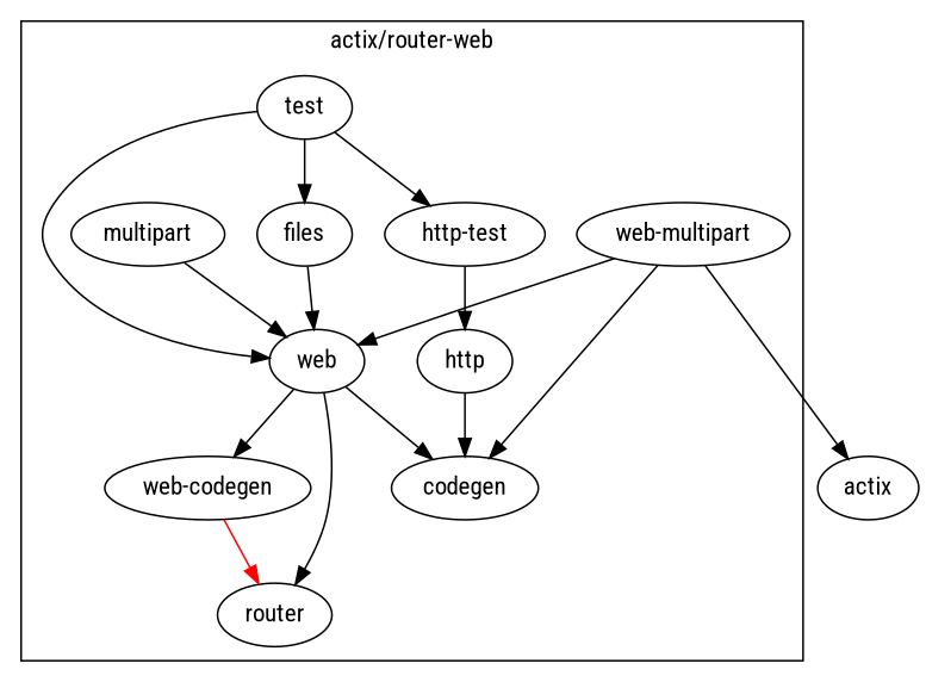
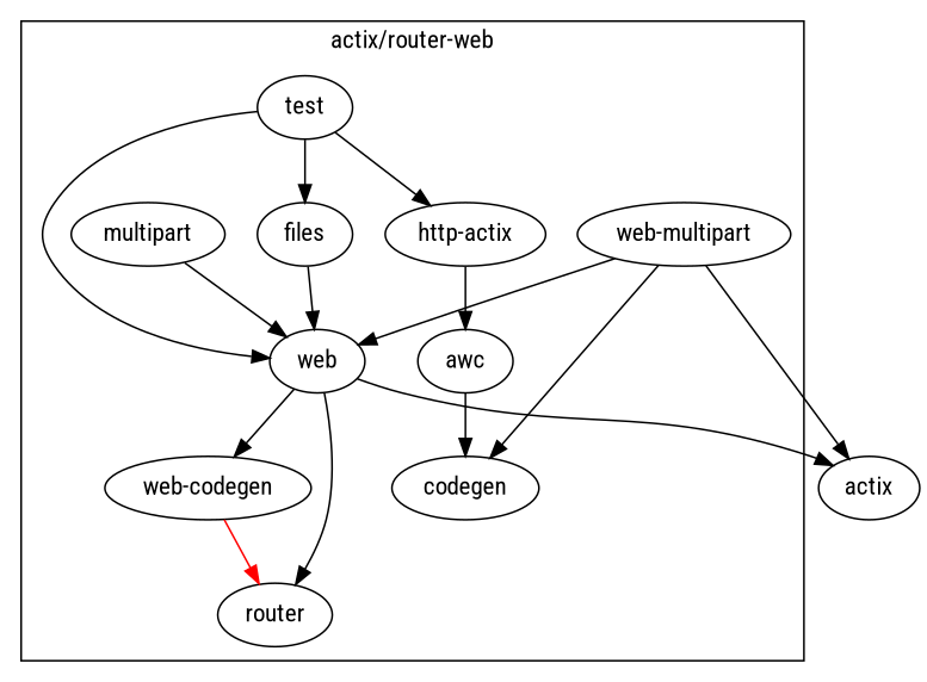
  digraph {
    fontname="Roboto Condensed"
    node [fontname="Roboto Condensed"]
    edge [fontname="Roboto Condensed"]
-   awc [label=http]
+   awc
    web
    files
    n4 [label=codegen]
    multipart
    n6 [label="web-multipart"]
    "web-codegen"
-   "http-test"
+   "http-test" [label="http-actix"]
    test
    router
    actix
    subgraph cluster_1 {
      label="actix/router-web"
      awc
      web
      files
      n4
      multipart
      n6
      "web-codegen"
      "http-test"
      test
      router
    }
    awc -> n4
-   web -> n4
+   web -> actix
    web -> "web-codegen"
    web -> router
    files -> web
    multipart -> web
    n6 -> web
    n6 -> n4
    n6 -> actix
    "web-codegen" -> router [color=red]
    "http-test" -> awc
    test -> web
    test -> files
    test -> "http-test"
  }
